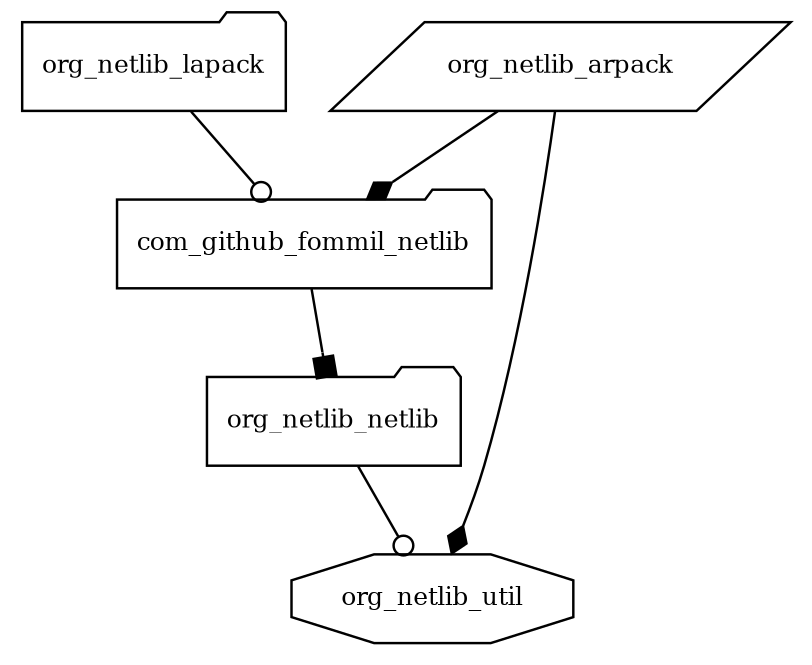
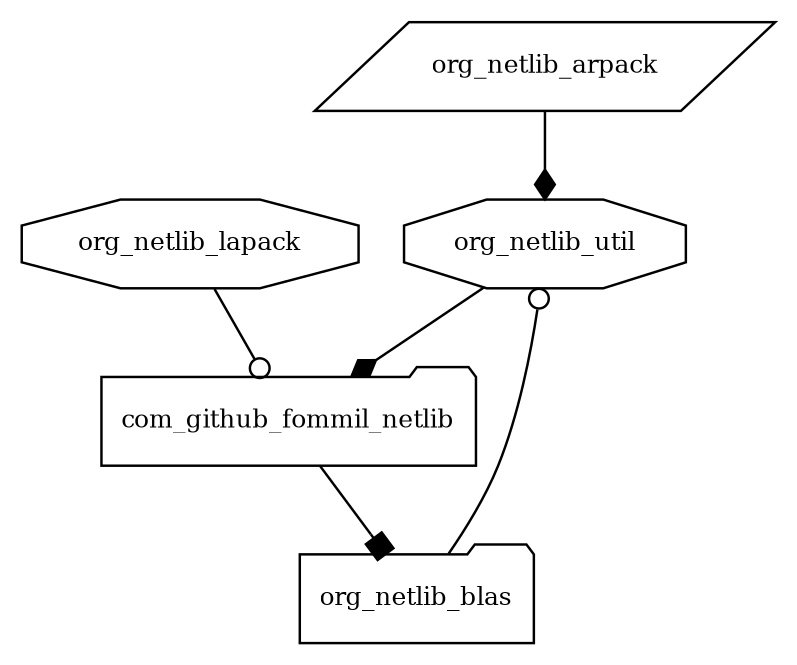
  digraph {
    node [fontsize=10.0 shape=folder]
    edge [arrowhead=diamond]
    org_netlib_arpack [shape=parallelogram]
    com_github_fommil_netlib
    org_netlib_util [shape=octagon]
-   org_netlib_blas [label=org_netlib_netlib]
-   org_netlib_lapack
-   org_netlib_arpack -> com_github_fommil_netlib
+   org_netlib_blas
+   org_netlib_lapack [shape=octagon]
+   org_netlib_util -> com_github_fommil_netlib
    org_netlib_arpack -> org_netlib_util
    com_github_fommil_netlib -> org_netlib_blas [arrowhead=box]
    org_netlib_blas -> org_netlib_util [arrowhead=odot]
    org_netlib_lapack -> com_github_fommil_netlib [arrowhead=odot]
  }
